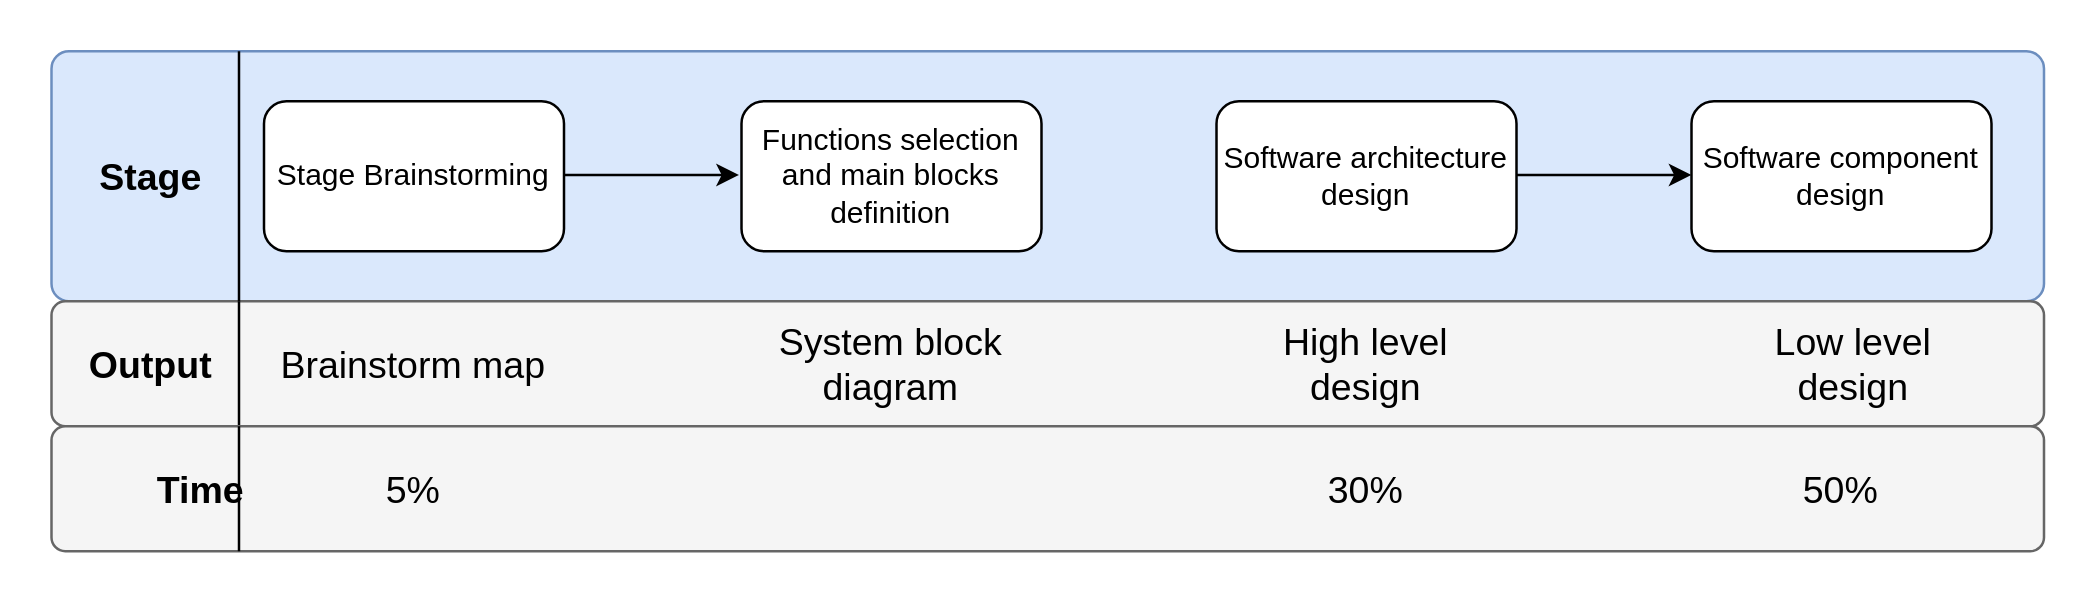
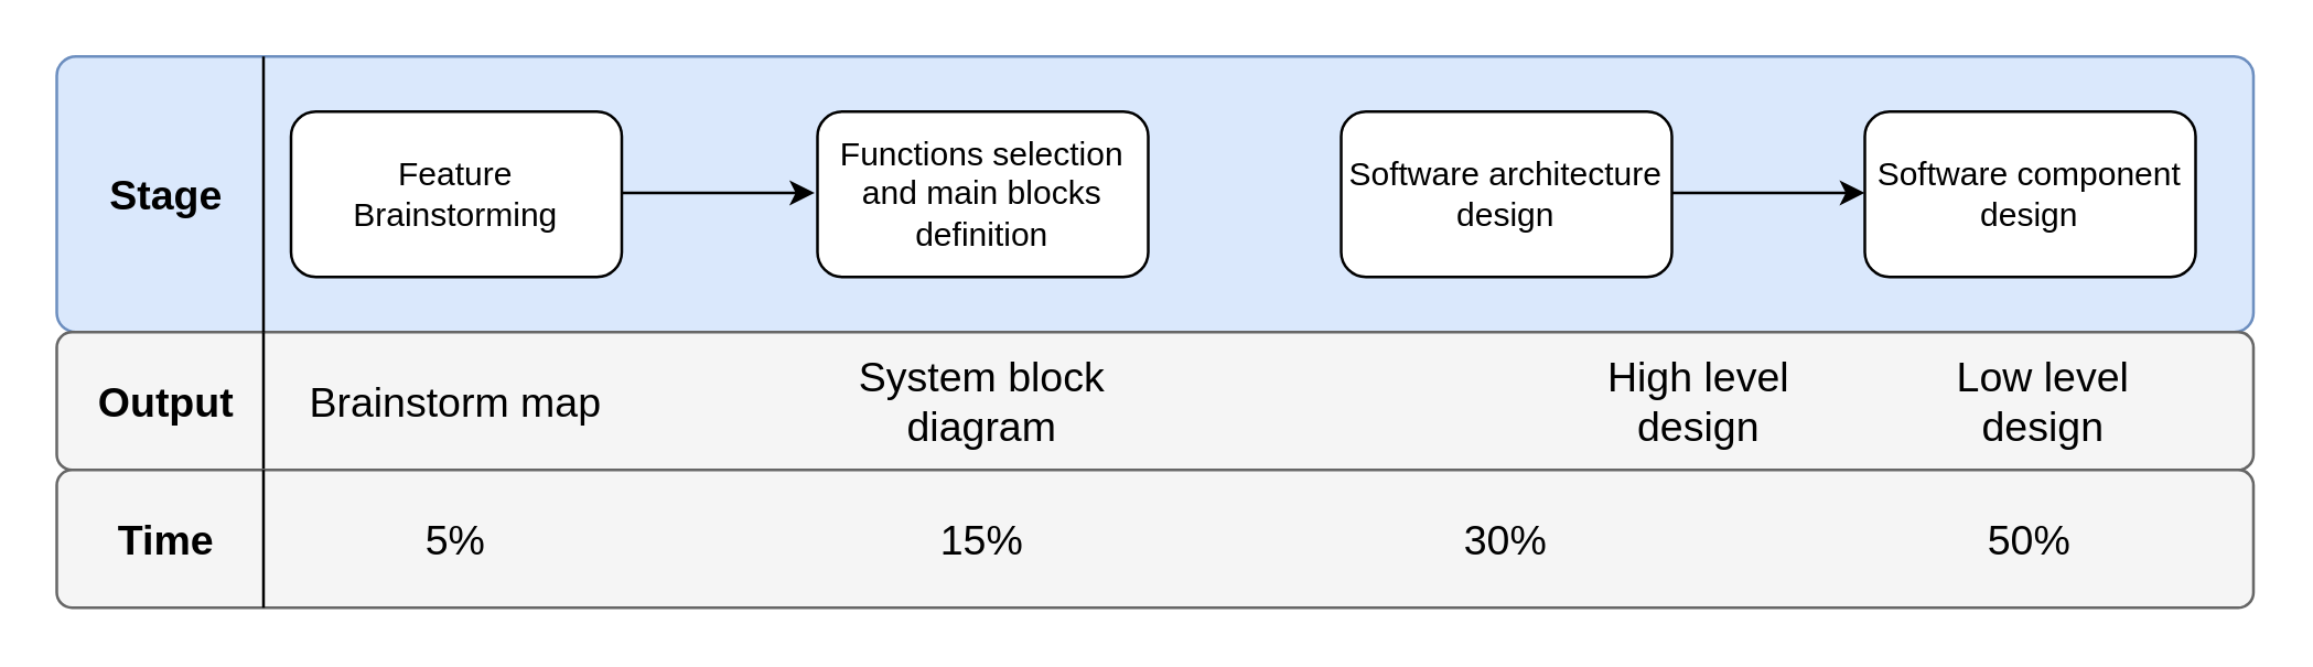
  <mxCell id="0" />
  <mxCell id="1" parent="0" />
  <mxCell id="2" value="" style="rounded=1;whiteSpace=wrap;html=1;fontSize=15;arcSize=7;fillColor=#dae8fc;strokeColor=#6c8ebf;" parent="1" vertex="1"><mxGeometry x="20" y="20" width="797" height="100" as="geometry" /></mxCell>
  <mxCell id="3" value="" style="rounded=1;whiteSpace=wrap;html=1;fontSize=15;arcSize=11;fillColor=#f5f5f5;strokeColor=#666666;fontColor=#333333;" parent="1" vertex="1"><mxGeometry x="20" y="120" width="797" height="50" as="geometry" /></mxCell>
- <mxCell id="4" value="Stage Brainstorming" style="rounded=1;whiteSpace=wrap;html=1;" parent="1" vertex="1"><mxGeometry x="105" y="40" width="120" height="60" as="geometry" /></mxCell>
+ <mxCell id="4" value="Feature Brainstorming" style="rounded=1;whiteSpace=wrap;html=1;" parent="1" vertex="1"><mxGeometry x="105" y="40" width="120" height="60" as="geometry" /></mxCell>
  <mxCell id="5" value="Functions selection and main blocks definition" style="rounded=1;whiteSpace=wrap;html=1;" parent="1" vertex="1"><mxGeometry x="296" y="40" width="120" height="60" as="geometry" /></mxCell>
  <mxCell id="6" value="Software architecture design" style="rounded=1;whiteSpace=wrap;html=1;" parent="1" vertex="1"><mxGeometry x="486" y="40" width="120" height="60" as="geometry" /></mxCell>
  <mxCell id="7" value="Software component design" style="rounded=1;whiteSpace=wrap;html=1;" vertex="1" parent="1"><mxGeometry x="676" y="40" width="120" height="60" as="geometry" /></mxCell>
  <mxCell id="8" value="Output" style="text;html=1;strokeColor=none;fillColor=none;align=center;verticalAlign=middle;whiteSpace=wrap;rounded=0;fontStyle=1;fontSize=15;" parent="1" vertex="1"><mxGeometry x="40" y="135" width="40" height="20" as="geometry" /></mxCell>
  <mxCell id="9" value="Brainstorm map" style="text;html=1;strokeColor=none;fillColor=none;align=center;verticalAlign=middle;whiteSpace=wrap;rounded=0;fontStyle=0;fontSize=15;" parent="1" vertex="1"><mxGeometry x="110" y="135" width="110" height="20" as="geometry" /></mxCell>
  <mxCell id="10" value="System block diagram" style="text;html=1;strokeColor=none;fillColor=none;align=center;verticalAlign=middle;whiteSpace=wrap;rounded=0;fontStyle=0;fontSize=15;" parent="1" vertex="1"><mxGeometry x="301" y="135" width="110" height="20" as="geometry" /></mxCell>
- <mxCell id="11" value="High level design" style="text;html=1;strokeColor=none;fillColor=none;align=center;verticalAlign=middle;whiteSpace=wrap;rounded=0;fontStyle=0;fontSize=15;" vertex="1" parent="1"><mxGeometry x="491" y="135" width="110" height="20" as="geometry" /></mxCell>
+ <mxCell id="11" value="High level design" style="text;html=1;strokeColor=none;fillColor=none;align=center;verticalAlign=middle;whiteSpace=wrap;rounded=0;fontStyle=0;fontSize=15;" vertex="1" parent="1"><mxGeometry x="561" y="135" width="110" height="20" as="geometry" /></mxCell>
  <mxCell id="12" value="Low level design" style="text;html=1;strokeColor=none;fillColor=none;align=center;verticalAlign=middle;whiteSpace=wrap;rounded=0;fontStyle=0;fontSize=15;" parent="1" vertex="1"><mxGeometry x="686" y="135" width="110" height="20" as="geometry" /></mxCell>
  <mxCell id="13" value="" style="endArrow=none;html=1;fontSize=15;exitX=0.125;exitY=1.02;exitDx=0;exitDy=0;exitPerimeter=0;" parent="1" edge="1"><mxGeometry width="50" height="50" relative="1" as="geometry"><mxPoint x="95" y="120" as="sourcePoint" /><mxPoint x="95" y="20" as="targetPoint" /></mxGeometry></mxCell>
  <mxCell id="14" value="Stage" style="text;html=1;strokeColor=none;fillColor=none;align=center;verticalAlign=middle;whiteSpace=wrap;rounded=0;fontStyle=1;fontSize=15;" parent="1" vertex="1"><mxGeometry x="40" y="60" width="40" height="20" as="geometry" /></mxCell>
  <mxCell id="15" value="" style="endArrow=none;html=1;fontSize=15;" parent="1" edge="1"><mxGeometry width="50" height="50" relative="1" as="geometry"><mxPoint x="95" y="170" as="sourcePoint" /><mxPoint x="95" y="120" as="targetPoint" /></mxGeometry></mxCell>
  <mxCell id="16" value="" style="rounded=1;whiteSpace=wrap;html=1;fontSize=15;arcSize=11;fillColor=#f5f5f5;strokeColor=#666666;fontColor=#333333;" parent="1" vertex="1"><mxGeometry x="20" y="170" width="797" height="50" as="geometry" /></mxCell>
- <mxCell id="17" value="Time" style="text;html=1;strokeColor=none;fillColor=none;align=center;verticalAlign=middle;whiteSpace=wrap;rounded=0;fontStyle=1;fontSize=15;" parent="1" vertex="1"><mxGeometry x="60" y="185" width="40" height="20" as="geometry" /></mxCell>
+ <mxCell id="17" value="Time" style="text;html=1;strokeColor=none;fillColor=none;align=center;verticalAlign=middle;whiteSpace=wrap;rounded=0;fontStyle=1;fontSize=15;" parent="1" vertex="1"><mxGeometry x="40" y="185" width="40" height="20" as="geometry" /></mxCell>
  <mxCell id="18" value="" style="endArrow=none;html=1;fontSize=15;" parent="1" edge="1"><mxGeometry width="50" height="50" relative="1" as="geometry"><mxPoint x="95" y="220" as="sourcePoint" /><mxPoint x="95" y="170" as="targetPoint" /></mxGeometry></mxCell>
  <mxCell id="19" value="5%" style="text;html=1;strokeColor=none;fillColor=none;align=center;verticalAlign=middle;whiteSpace=wrap;rounded=0;fontStyle=0;fontSize=15;" parent="1" vertex="1"><mxGeometry x="110" y="185" width="110" height="20" as="geometry" /></mxCell>
+ <mxCell id="20" value="15%&lt;br&gt;" style="text;html=1;strokeColor=none;fillColor=none;align=center;verticalAlign=middle;whiteSpace=wrap;rounded=0;fontStyle=0;fontSize=15;" parent="1" vertex="1"><mxGeometry x="301" y="185" width="110" height="20" as="geometry" /></mxCell>
  <mxCell id="21" value="30%&lt;br&gt;" style="text;html=1;strokeColor=none;fillColor=none;align=center;verticalAlign=middle;whiteSpace=wrap;rounded=0;fontStyle=0;fontSize=15;" vertex="1" parent="1"><mxGeometry x="491" y="185" width="110" height="20" as="geometry" /></mxCell>
  <mxCell id="22" value="50%" style="text;html=1;strokeColor=none;fillColor=none;align=center;verticalAlign=middle;whiteSpace=wrap;rounded=0;fontStyle=0;fontSize=15;" parent="1" vertex="1"><mxGeometry x="681" y="185" width="110" height="20" as="geometry" /></mxCell>
  <mxCell id="23" value="" style="edgeStyle=orthogonalEdgeStyle;rounded=0;orthogonalLoop=1;jettySize=auto;html=1;" edge="1" parent="1"><mxGeometry relative="1" as="geometry"><mxPoint x="606" y="69.5" as="sourcePoint" /><mxPoint x="676" y="69.5" as="targetPoint" /></mxGeometry></mxCell>
  <mxCell id="24" value="" style="edgeStyle=orthogonalEdgeStyle;rounded=0;orthogonalLoop=1;jettySize=auto;html=1;" edge="1" parent="1"><mxGeometry relative="1" as="geometry"><mxPoint x="225" y="69.5" as="sourcePoint" /><mxPoint x="295" y="69.5" as="targetPoint" /></mxGeometry></mxCell>
